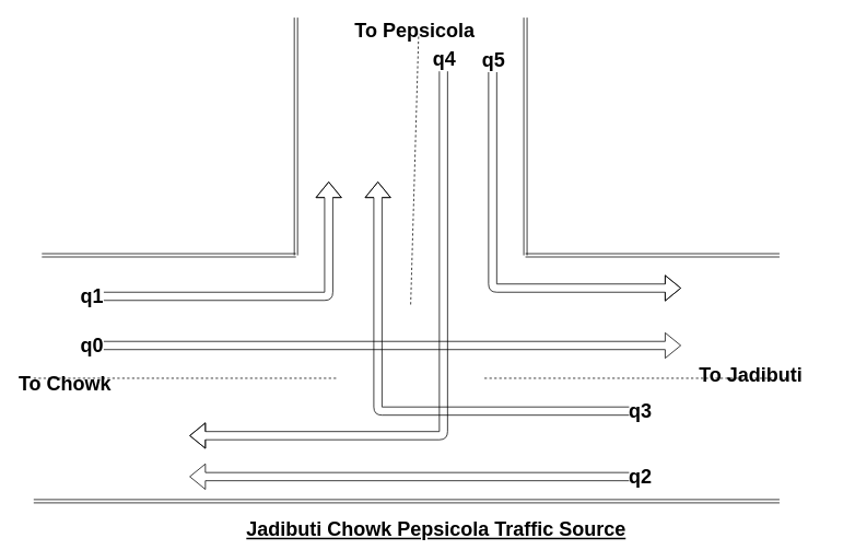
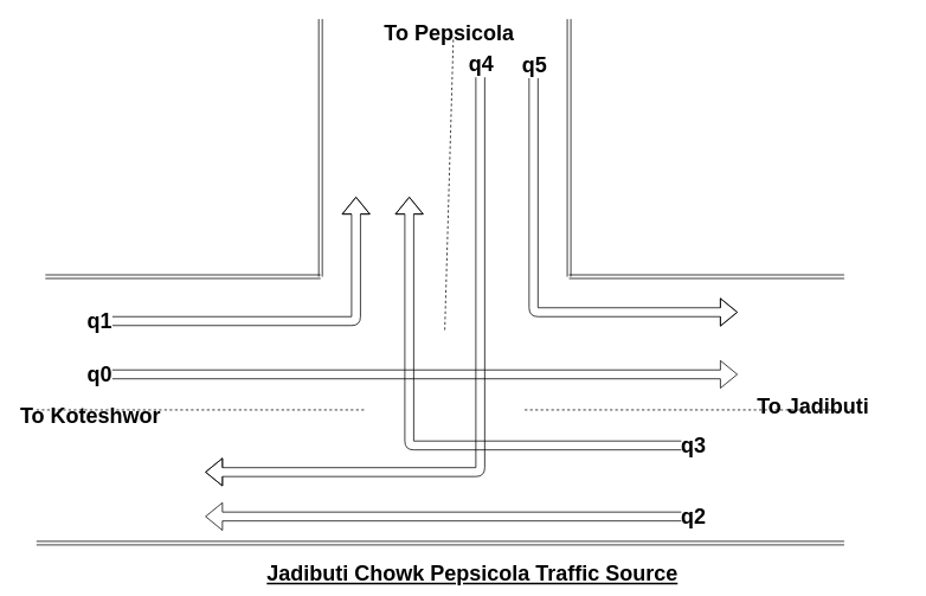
  <mxCell id="0" />
  <mxCell id="1" parent="0" />
  <mxCell id="2" value="" style="shape=link;html=1;" parent="1" edge="1"><mxGeometry width="50" height="50" relative="1" as="geometry"><mxPoint x="360" y="311" as="sourcePoint" /><mxPoint x="360" as="targetPoint" y="21" /></mxGeometry></mxCell>
  <mxCell id="3" value="" style="shape=link;html=1;" parent="1" edge="1"><mxGeometry width="50" height="50" relative="1" as="geometry"><mxPoint x="640" y="311" as="sourcePoint" /><mxPoint x="640" as="targetPoint" y="21" /></mxGeometry></mxCell>
  <mxCell id="4" value="" style="shape=link;html=1;" parent="1" edge="1"><mxGeometry width="50" height="50" relative="1" as="geometry"><mxPoint x="360" y="311" as="sourcePoint" /><mxPoint x="50" y="311" as="targetPoint" /></mxGeometry></mxCell>
  <mxCell id="5" value="" style="shape=link;html=1;" parent="1" edge="1"><mxGeometry width="50" height="50" relative="1" as="geometry"><mxPoint x="950" y="311" as="sourcePoint" /><mxPoint x="640" y="311" as="targetPoint" /></mxGeometry></mxCell>
  <mxCell id="6" value="" style="shape=link;html=1;" parent="1" edge="1"><mxGeometry width="50" height="50" relative="1" as="geometry"><mxPoint x="950" y="611" as="sourcePoint" /><mxPoint x="40" y="611" as="targetPoint" /></mxGeometry></mxCell>
  <mxCell id="7" value="" style="endArrow=none;dashed=1;html=1;" parent="1" edge="1"><mxGeometry width="50" height="50" relative="1" as="geometry"><mxPoint x="40" y="461" as="sourcePoint" /><mxPoint x="410" y="461" as="targetPoint" /></mxGeometry></mxCell>
  <mxCell id="8" value="" style="endArrow=none;dashed=1;html=1;" parent="1" edge="1"><mxGeometry width="50" height="50" relative="1" as="geometry"><mxPoint x="590" y="461" as="sourcePoint" /><mxPoint x="960" y="461" as="targetPoint" /></mxGeometry></mxCell>
  <mxCell id="9" value="" style="endArrow=none;dashed=1;html=1;" parent="1" edge="1" source="22"><mxGeometry width="50" height="50" relative="1" as="geometry"><mxPoint x="500" y="371" as="sourcePoint" /><mxPoint x="500" as="targetPoint" y="21" /></mxGeometry></mxCell>
  <mxCell id="10" value="" style="shape=flexArrow;endArrow=classic;html=1;" edge="1" parent="1"><mxGeometry width="50" height="50" relative="1" as="geometry"><mxPoint x="600" y="71" as="sourcePoint" /><mxPoint x="830" y="351" as="targetPoint" /><Array as="points"><mxPoint x="600" y="351" /></Array></mxGeometry></mxCell>
  <mxCell id="11" value="&lt;font style=&quot;font-size: 24px&quot;&gt;&lt;b&gt;q5&lt;/b&gt;&lt;/font&gt;" style="text;html=1;resizable=0;points=[];align=center;verticalAlign=middle;labelBackgroundColor=#ffffff;" vertex="1" connectable="0" parent="10"><mxGeometry x="-0.916" y="4" relative="1" as="geometry"><mxPoint x="-4" y="-20" as="offset" /></mxGeometry></mxCell>
  <mxCell id="12" value="" style="shape=flexArrow;endArrow=classic;html=1;" edge="1" parent="1"><mxGeometry width="50" height="50" relative="1" as="geometry"><mxPoint x="120" y="361" as="sourcePoint" /><mxPoint x="400" y="221" as="targetPoint" /><Array as="points"><mxPoint x="400" y="361" /></Array></mxGeometry></mxCell>
  <mxCell id="13" value="&lt;font style=&quot;font-size: 24px&quot;&gt;&lt;b&gt;q1&lt;/b&gt;&lt;/font&gt;" style="text;html=1;resizable=0;points=[];align=center;verticalAlign=middle;labelBackgroundColor=#ffffff;" vertex="1" connectable="0" parent="12"><mxGeometry x="-0.916" y="4" relative="1" as="geometry"><mxPoint x="-27.5" y="4" as="offset" /></mxGeometry></mxCell>
  <mxCell id="14" value="" style="shape=flexArrow;endArrow=classic;html=1;" edge="1" parent="1"><mxGeometry width="50" height="50" relative="1" as="geometry"><mxPoint x="770" y="501" as="sourcePoint" /><mxPoint x="460" y="221" as="targetPoint" /><Array as="points"><mxPoint x="460" y="501" /></Array></mxGeometry></mxCell>
  <mxCell id="15" value="&lt;font style=&quot;font-size: 24px&quot;&gt;&lt;b&gt;q3&lt;/b&gt;&lt;/font&gt;" style="text;html=1;resizable=0;points=[];align=center;verticalAlign=middle;labelBackgroundColor=#ffffff;" vertex="1" connectable="0" parent="14"><mxGeometry x="-0.916" y="4" relative="1" as="geometry"><mxPoint x="34.5" y="-4" as="offset" /></mxGeometry></mxCell>
  <mxCell id="16" value="" style="shape=flexArrow;endArrow=classic;html=1;" edge="1" parent="1"><mxGeometry width="50" height="50" relative="1" as="geometry"><mxPoint x="540" y="71" as="sourcePoint" /><mxPoint x="230" y="531" as="targetPoint" /><Array as="points"><mxPoint x="540" y="531" /></Array></mxGeometry></mxCell>
  <mxCell id="17" value="&lt;font style=&quot;font-size: 24px&quot;&gt;&lt;b&gt;q4&lt;/b&gt;&lt;/font&gt;" style="text;html=1;resizable=0;points=[];align=center;verticalAlign=middle;labelBackgroundColor=#ffffff;" vertex="1" connectable="0" parent="16"><mxGeometry x="-0.916" y="4" relative="1" as="geometry"><mxPoint x="-4" y="-31.5" as="offset" /></mxGeometry></mxCell>
  <mxCell id="18" value="" style="shape=flexArrow;endArrow=classic;html=1;" edge="1" parent="1"><mxGeometry width="50" height="50" relative="1" as="geometry"><mxPoint x="120" y="421" as="sourcePoint" /><mxPoint x="830" y="421" as="targetPoint" /></mxGeometry></mxCell>
  <mxCell id="19" value="&lt;font style=&quot;font-size: 24px&quot;&gt;&lt;b&gt;q0&lt;/b&gt;&lt;/font&gt;" style="text;html=1;resizable=0;points=[];align=center;verticalAlign=middle;labelBackgroundColor=#ffffff;" vertex="1" connectable="0" parent="18"><mxGeometry x="-0.93" relative="1" as="geometry"><mxPoint x="-35" as="offset" /></mxGeometry></mxCell>
  <mxCell id="20" value="" style="shape=flexArrow;endArrow=classic;html=1;" edge="1" parent="1"><mxGeometry width="50" height="50" relative="1" as="geometry"><mxPoint x="770" y="581" as="sourcePoint" /><mxPoint x="230" y="581" as="targetPoint" /></mxGeometry></mxCell>
  <mxCell id="21" value="&lt;font style=&quot;font-size: 24px&quot;&gt;&lt;b&gt;q2&lt;/b&gt;&lt;/font&gt;" style="text;html=1;resizable=0;points=[];align=center;verticalAlign=middle;labelBackgroundColor=#ffffff;" vertex="1" connectable="0" parent="20"><mxGeometry x="-0.93" relative="1" as="geometry"><mxPoint x="28.5" as="offset" /></mxGeometry></mxCell>
  <mxCell id="22" value="&lt;font style=&quot;font-size: 24px&quot;&gt;&lt;b&gt;To Pepsicola&lt;/b&gt;&lt;/font&gt;" style="text;html=1;resizable=0;points=[];autosize=1;align=left;verticalAlign=top;spacingTop=-4;" vertex="1" parent="1"><mxGeometry x="430" y="20.5" width="160" height="20" as="geometry" /></mxCell>
  <mxCell id="23" value="" style="endArrow=none;dashed=1;html=1;" edge="1" parent="1" target="22"><mxGeometry width="50" height="50" relative="1" as="geometry"><mxPoint x="500" y="371" as="sourcePoint" /><mxPoint x="500" as="targetPoint" y="21" /></mxGeometry></mxCell>
  <mxCell id="24" value="&lt;font style=&quot;font-size: 24px&quot;&gt;&lt;b&gt;To Jadibuti&lt;/b&gt;&lt;/font&gt;" style="text;html=1;resizable=0;points=[];autosize=1;align=left;verticalAlign=top;spacingTop=-4;" vertex="1" parent="1"><mxGeometry x="850" y="441" width="170" height="20" as="geometry" /></mxCell>
- <mxCell id="25" value="&lt;font style=&quot;font-size: 24px&quot;&gt;&lt;b&gt;To Chowk&lt;/b&gt;&lt;/font&gt;" style="text;html=1;resizable=0;points=[];autosize=1;align=left;verticalAlign=top;spacingTop=-4;" vertex="1" parent="1"><mxGeometry x="20" y="451" width="170" height="20" as="geometry" /></mxCell>
+ <mxCell id="25" value="&lt;font style=&quot;font-size: 24px&quot;&gt;&lt;b&gt;To Koteshwor&lt;/b&gt;&lt;/font&gt;" style="text;html=1;resizable=0;points=[];autosize=1;align=left;verticalAlign=top;spacingTop=-4;" vertex="1" parent="1"><mxGeometry x="20" y="451" width="170" height="20" as="geometry" /></mxCell>
  <mxCell id="26" value="&lt;font style=&quot;font-size: 24px&quot;&gt;&lt;b&gt;&lt;u&gt;Jadibuti Chowk Pepsicola Traffic Source&lt;/u&gt;&lt;/b&gt;&lt;/font&gt;" style="text;html=1;resizable=0;points=[];autosize=1;align=left;verticalAlign=top;spacingTop=-4;" vertex="1" parent="1"><mxGeometry x="298" y="629" width="500" height="20" as="geometry" /></mxCell>
